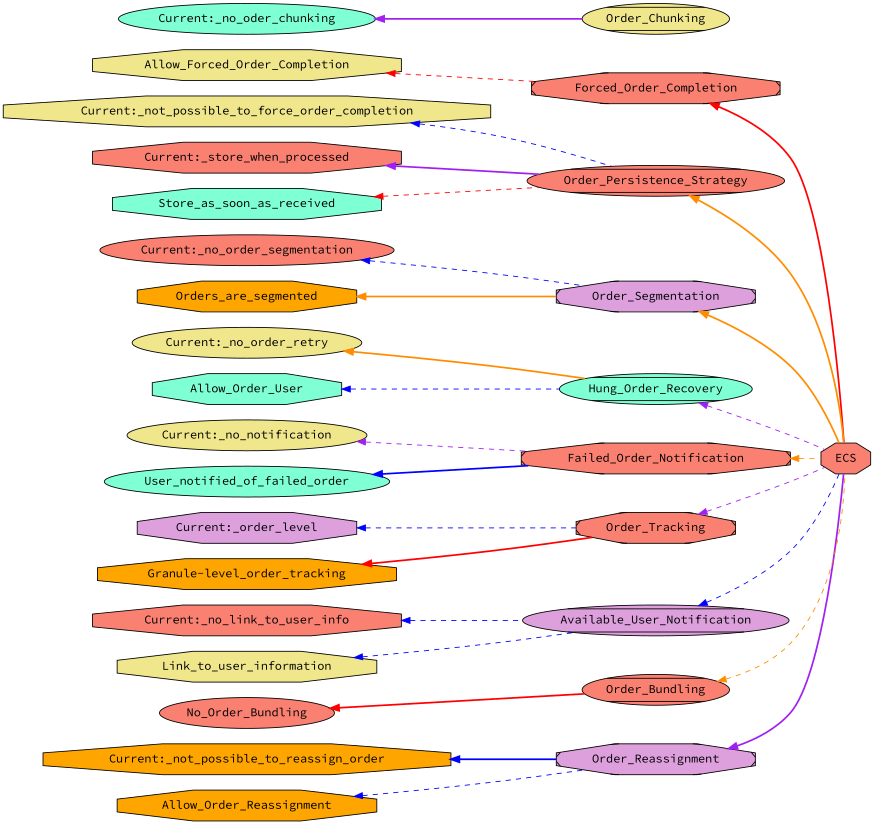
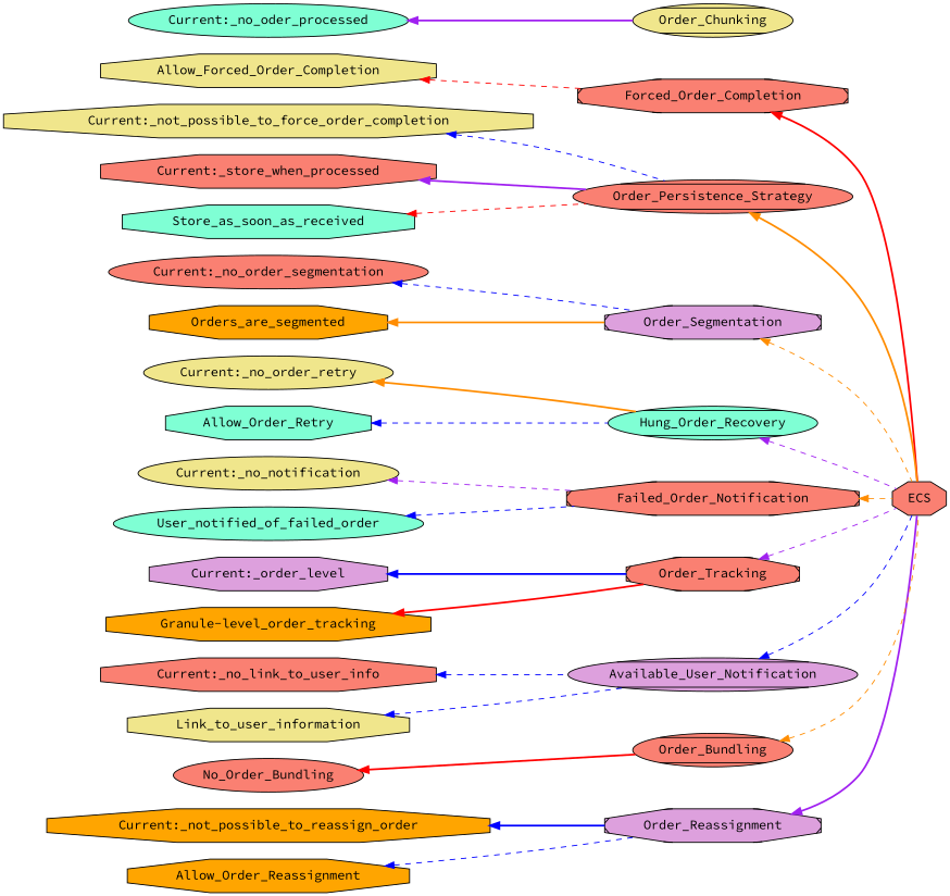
  digraph {
    fontname="Source Code Pro"
    rankdir=LR
    node [fillcolor=salmon fontname="Source Code Pro" shape=octagon style=filled]
    edge [color=blue dir=back fontname="Source Code Pro" style=dashed]
    Order_Reassignment [fillcolor=plum style="diagonals,filled"]
    ECS
    "Current:_not_possible_to_reassign_order" [fillcolor=orange]
    Allow_Order_Reassignment [fillcolor=orange]
    Forced_Order_Completion [style="diagonals,filled"]
    "Current:_not_possible_to_force_order_completion" [fillcolor=khaki]
    Order_Persistence_Strategy [shape=ellipse style="diagonals,filled"]
    Allow_Forced_Order_Completion [fillcolor=khaki]
    "Current:_store_when_processed"
    Store_as_soon_as_received [fillcolor=aquamarine]
    Order_Segmentation [fillcolor=plum style="diagonals,filled"]
    "Current:_no_order_segmentation" [shape=ellipse]
    Orders_are_segmented [fillcolor=orange]
    Hung_Order_Recovery [fillcolor=aquamarine shape=ellipse style="diagonals,filled"]
    "Current:_no_order_retry" [fillcolor=khaki shape=ellipse]
-   Allow_Order_Retry [fillcolor=aquamarine label=Allow_Order_User]
+   Allow_Order_Retry [fillcolor=aquamarine]
    Failed_Order_Notification [style="diagonals,filled"]
    "Current:_no_notification" [fillcolor=khaki shape=ellipse]
    User_notified_of_failed_order [fillcolor=aquamarine shape=ellipse]
    Order_Tracking [style="diagonals,filled"]
    "Current:_order_level" [fillcolor=plum]
    "Granule-level_order_tracking" [fillcolor=orange]
    n23 [fillcolor=plum label=Available_User_Notification shape=ellipse style="diagonals,filled"]
    "Current:_no_link_to_user_info"
    Link_to_user_information [fillcolor=khaki]
    Order_Chunking [fillcolor=khaki shape=ellipse style="diagonals,filled"]
-   "Current:_no_oder_chunking" [fillcolor=aquamarine shape=ellipse]
+   "Current:_no_oder_chunking" [fillcolor=aquamarine shape=ellipse label="Current:_no_oder_processed"]
    Order_Bundling [shape=ellipse style="diagonals,filled"]
    No_Order_Bundling [shape=ellipse]
    Order_Reassignment -> ECS [color=purple style=bold]
    "Current:_not_possible_to_reassign_order" -> Order_Reassignment [style=bold]
    Allow_Order_Reassignment -> Order_Reassignment
    Forced_Order_Completion -> ECS [color=red style=bold]
    "Current:_not_possible_to_force_order_completion" -> Order_Persistence_Strategy
    Order_Persistence_Strategy -> ECS [color=darkorange style=bold]
    Allow_Forced_Order_Completion -> Forced_Order_Completion [color=red]
    "Current:_store_when_processed" -> Order_Persistence_Strategy [color=purple style=bold]
    Store_as_soon_as_received -> Order_Persistence_Strategy [color=red]
-   Order_Segmentation -> ECS [color=darkorange style=bold]
+   Order_Segmentation -> ECS [color=darkorange]
    "Current:_no_order_segmentation" -> Order_Segmentation
    Orders_are_segmented -> Order_Segmentation [color=darkorange style=bold]
    Hung_Order_Recovery -> ECS [color=purple]
    "Current:_no_order_retry" -> Hung_Order_Recovery [color=darkorange style=bold]
    Allow_Order_Retry -> Hung_Order_Recovery
    Failed_Order_Notification -> ECS [color=darkorange]
    "Current:_no_notification" -> Failed_Order_Notification [color=purple]
-   User_notified_of_failed_order -> Failed_Order_Notification [style=bold]
+   User_notified_of_failed_order -> Failed_Order_Notification
    Order_Tracking -> ECS [color=purple]
-   "Current:_order_level" -> Order_Tracking
+   "Current:_order_level" -> Order_Tracking [style=bold]
    "Granule-level_order_tracking" -> Order_Tracking [color=red style=bold]
    n23 -> ECS
    "Current:_no_link_to_user_info" -> n23
    Link_to_user_information -> n23
    "Current:_no_oder_chunking" -> Order_Chunking [color=purple style=bold]
    Order_Bundling -> ECS [color=darkorange]
    No_Order_Bundling -> Order_Bundling [color=red style=bold]
  }
